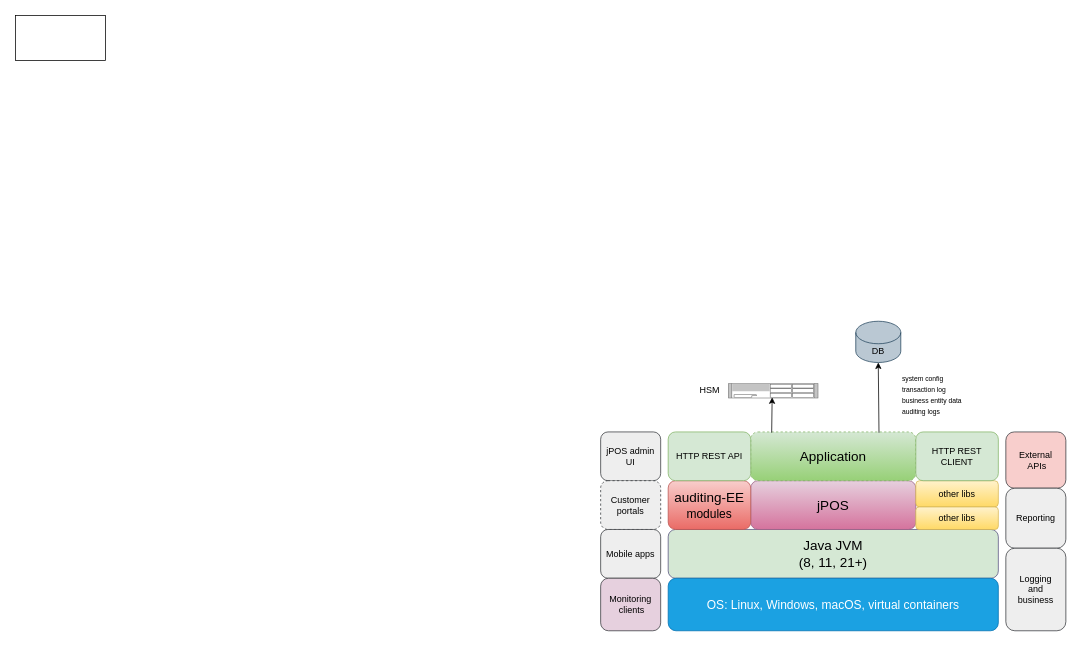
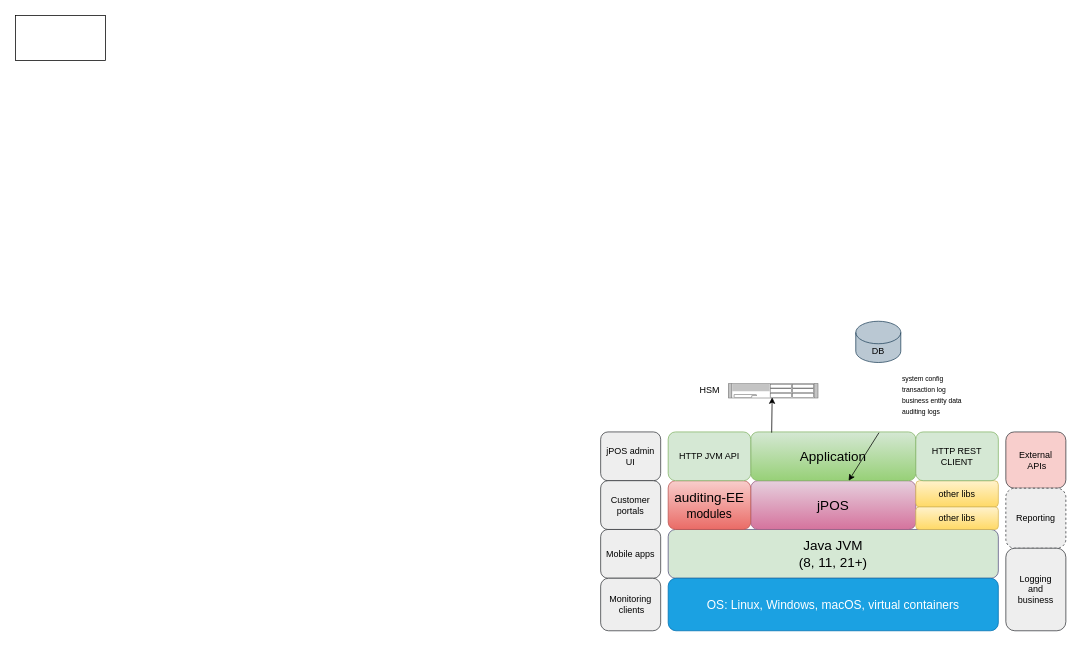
  <mxCell id="0" />
  <mxCell id="1" parent="0" />
  <mxCell id="2" value="&lt;div&gt;&lt;font style=&quot;font-size: 18px;&quot;&gt;Java JVM&lt;/font&gt;&lt;/div&gt;&lt;div&gt;&lt;font style=&quot;font-size: 18px;&quot;&gt;(8, 11, 21+)&lt;br&gt;&lt;/font&gt;&lt;/div&gt;" style="rounded=1;whiteSpace=wrap;html=1;fillColor=#d5e8d4;strokeColor=#56517e;" vertex="1" parent="1"><mxGeometry x="890" y="705" width="440" height="65" as="geometry" /></mxCell>
  <mxCell id="3" value="&lt;font size=&quot;3&quot;&gt;OS: Linux, Windows, macOS, virtual containers&lt;/font&gt;" style="rounded=1;whiteSpace=wrap;html=1;fillColor=#1ba1e2;strokeColor=#006EAF;fontColor=#ffffff;" vertex="1" parent="1"><mxGeometry x="890" y="770" width="440" height="70" as="geometry" /></mxCell>
  <mxCell id="4" value="&lt;font style=&quot;font-size: 18px;&quot;&gt;jPOS&lt;/font&gt;" style="rounded=1;whiteSpace=wrap;html=1;fillColor=#e6d0de;gradientColor=#d5739d;strokeColor=#996185;" vertex="1" parent="1"><mxGeometry x="1000" y="640" width="220" height="65" as="geometry" /></mxCell>
  <mxCell id="5" value="&lt;div&gt;&lt;font style=&quot;font-size: 18px;&quot;&gt;auditing-EE&lt;/font&gt;&lt;/div&gt;&lt;div&gt;&lt;font size=&quot;3&quot;&gt;modules&lt;/font&gt;&lt;/div&gt;" style="rounded=1;whiteSpace=wrap;html=1;fillColor=#f8cecc;gradientColor=#ea6b66;strokeColor=#b85450;" vertex="1" parent="1"><mxGeometry x="890" y="640" width="110" height="65" as="geometry" /></mxCell>
  <mxCell id="6" value="other libs" style="rounded=1;whiteSpace=wrap;html=1;fillColor=#fff2cc;gradientColor=#ffd966;strokeColor=#d6b656;" vertex="1" parent="1"><mxGeometry x="1220" y="640" width="110" height="35" as="geometry" /></mxCell>
- <mxCell id="7" value="&lt;font style=&quot;font-size: 18px;&quot;&gt;Application&lt;/font&gt;" style="rounded=1;whiteSpace=wrap;html=1;fillColor=#d5e8d4;gradientColor=#97d077;strokeColor=#82b366;dashed=1;" vertex="1" parent="1"><mxGeometry x="1000" y="575" width="220" height="65" as="geometry" /></mxCell>
- <mxCell id="8" value="HTTP REST API" style="rounded=1;whiteSpace=wrap;html=1;fillColor=#d5e8d4;strokeColor=#82b366;" vertex="1" parent="1"><mxGeometry x="890" y="575" width="110" height="65" as="geometry" /></mxCell>
+ <mxCell id="7" value="&lt;font style=&quot;font-size: 18px;&quot;&gt;Application&lt;/font&gt;" style="rounded=1;whiteSpace=wrap;html=1;fillColor=#d5e8d4;gradientColor=#97d077;strokeColor=#82b366;" vertex="1" parent="1"><mxGeometry x="1000" y="575" width="220" height="65" as="geometry" /></mxCell>
+ <mxCell id="8" value="HTTP JVM API" style="rounded=1;whiteSpace=wrap;html=1;fillColor=#d5e8d4;strokeColor=#82b366;" vertex="1" parent="1"><mxGeometry x="890" y="575" width="110" height="65" as="geometry" /></mxCell>
  <mxCell id="9" value="&lt;div&gt;HTTP REST CLIENT&lt;br&gt;&lt;/div&gt;" style="rounded=1;whiteSpace=wrap;html=1;fillColor=#d5e8d4;strokeColor=#82b366;" vertex="1" parent="1"><mxGeometry x="1220" y="575" width="110" height="65" as="geometry" /></mxCell>
  <mxCell id="10" value="other libs" style="rounded=1;whiteSpace=wrap;html=1;fillColor=#fff2cc;gradientColor=#ffd966;strokeColor=#d6b656;" vertex="1" parent="1"><mxGeometry x="1220" y="675" width="110" height="30" as="geometry" /></mxCell>
  <mxCell id="11" value="DB" style="shape=cylinder3;whiteSpace=wrap;html=1;boundedLbl=1;backgroundOutline=1;size=15;fillColor=#bac8d3;strokeColor=#23445d;" vertex="1" parent="1"><mxGeometry x="1140" y="427.5" width="60" height="55" as="geometry" /></mxCell>
- <mxCell id="12" value="" style="endArrow=classic;html=1;rounded=0;entryX=0.5;entryY=1;entryDx=0;entryDy=0;entryPerimeter=0;exitX=0.777;exitY=0.015;exitDx=0;exitDy=0;exitPerimeter=0;" edge="1" parent="1" source="7" target="11"><mxGeometry width="50" height="50" relative="1" as="geometry"><mxPoint x="1170" y="570" as="sourcePoint" /><mxPoint x="1210" y="765" as="targetPoint" /></mxGeometry></mxCell>
+ <mxCell id="12" value="" style="endArrow=classic;html=1;rounded=0;exitX=0.777;exitY=0.015;exitDx=0;exitDy=0;exitPerimeter=0;" edge="1" parent="1" source="7" target="4"><mxGeometry width="50" height="50" relative="1" as="geometry"><mxPoint x="1170" y="570" as="sourcePoint" /><mxPoint x="1210" y="765" as="targetPoint" /></mxGeometry></mxCell>
  <mxCell id="13" value="" style="shape=mxgraph.rack.cisco.cisco_wae-7371;html=1;labelPosition=right;align=left;spacingLeft=15;dashed=0;shadow=0;fillColor=#ffffff;" vertex="1" parent="1"><mxGeometry x="970" y="510" width="120" height="20" as="geometry" /></mxCell>
  <mxCell id="14" value="HSM" style="text;html=1;align=center;verticalAlign=middle;resizable=0;points=[];autosize=1;strokeColor=none;fillColor=none;" vertex="1" parent="1"><mxGeometry x="920" y="505" width="50" height="30" as="geometry" /></mxCell>
  <mxCell id="15" value="" style="endArrow=classic;html=1;rounded=0;entryX=0.488;entryY=0.948;entryDx=0;entryDy=0;entryPerimeter=0;exitX=0.127;exitY=0.015;exitDx=0;exitDy=0;exitPerimeter=0;" edge="1" parent="1" source="7" target="13"><mxGeometry width="50" height="50" relative="1" as="geometry"><mxPoint x="1020" y="570" as="sourcePoint" /><mxPoint x="1100" y="725" as="targetPoint" /></mxGeometry></mxCell>
  <mxCell id="16" value="" style="rounded=0;whiteSpace=wrap;html=1;" vertex="1" parent="1"><mxGeometry x="20" y="20" width="120" height="60" as="geometry" /></mxCell>
  <mxCell id="17" value="" style="group" vertex="1" connectable="0" parent="1"><mxGeometry x="800" y="575" width="80" height="265" as="geometry" /></mxCell>
  <mxCell id="18" value="&lt;div&gt;jPOS admin&lt;/div&gt;&lt;div&gt;UI&lt;br&gt;&lt;/div&gt;" style="rounded=1;whiteSpace=wrap;html=1;fillColor=#eeeeee;strokeColor=#36393d;" vertex="1" parent="17"><mxGeometry width="80" height="65" as="geometry" /></mxCell>
- <mxCell id="19" value="Customer portals" style="rounded=1;whiteSpace=wrap;html=1;fillColor=#eeeeee;strokeColor=#36393d;dashed=1;" vertex="1" parent="17"><mxGeometry y="65" width="80" height="65" as="geometry" /></mxCell>
+ <mxCell id="19" value="Customer portals" style="rounded=1;whiteSpace=wrap;html=1;fillColor=#eeeeee;strokeColor=#36393d;" vertex="1" parent="17"><mxGeometry y="65" width="80" height="65" as="geometry" /></mxCell>
  <mxCell id="20" value="Mobile apps" style="rounded=1;whiteSpace=wrap;html=1;fillColor=#eeeeee;strokeColor=#36393d;" vertex="1" parent="17"><mxGeometry y="130" width="80" height="65" as="geometry" /></mxCell>
- <mxCell id="21" value="&lt;div&gt;Monitoring&lt;/div&gt;&lt;div&gt;&amp;nbsp;clients&lt;/div&gt;" style="rounded=1;whiteSpace=wrap;html=1;fillColor=#e6d0de;strokeColor=#36393d;" vertex="1" parent="17"><mxGeometry y="195" width="80" height="70" as="geometry" /></mxCell>
+ <mxCell id="21" value="&lt;div&gt;Monitoring&lt;/div&gt;&lt;div&gt;&amp;nbsp;clients&lt;/div&gt;" style="rounded=1;whiteSpace=wrap;html=1;fillColor=#eeeeee;strokeColor=#36393d;" vertex="1" parent="17"><mxGeometry y="195" width="80" height="70" as="geometry" /></mxCell>
  <mxCell id="22" value="&lt;div align=&quot;left&quot;&gt;&lt;font style=&quot;font-size: 9px;&quot;&gt;system config&lt;/font&gt;&lt;/div&gt;&lt;div align=&quot;left&quot;&gt;&lt;font style=&quot;font-size: 9px;&quot;&gt;transaction log&lt;/font&gt;&lt;/div&gt;&lt;div align=&quot;left&quot;&gt;&lt;font style=&quot;font-size: 9px;&quot;&gt;business entity data&lt;/font&gt;&lt;/div&gt;&lt;div align=&quot;left&quot;&gt;&lt;font style=&quot;font-size: 9px;&quot;&gt;auditing logs&lt;br&gt;&lt;/font&gt;&lt;/div&gt;" style="text;html=1;align=left;verticalAlign=middle;resizable=0;points=[];autosize=1;strokeColor=none;fillColor=none;" vertex="1" parent="1"><mxGeometry x="1200" y="490" width="100" height="70" as="geometry" /></mxCell>
  <mxCell id="23" value="&lt;div&gt;External&lt;/div&gt;&lt;div&gt;&amp;nbsp;APIs&lt;/div&gt;" style="rounded=1;whiteSpace=wrap;html=1;fillColor=#f8cecc;strokeColor=#36393d;movable=1;resizable=1;rotatable=1;deletable=1;editable=1;locked=0;connectable=1;" vertex="1" parent="1"><mxGeometry x="1340" y="575" width="80" height="75" as="geometry" /></mxCell>
- <mxCell id="24" value="Reporting " style="rounded=1;whiteSpace=wrap;html=1;fillColor=#eeeeee;strokeColor=#36393d;" vertex="1" parent="1"><mxGeometry x="1340" y="650" width="80" height="80" as="geometry" /></mxCell>
+ <mxCell id="24" value="Reporting " style="rounded=1;whiteSpace=wrap;html=1;fillColor=#eeeeee;strokeColor=#36393d;dashed=1;" vertex="1" parent="1"><mxGeometry x="1340" y="650" width="80" height="80" as="geometry" /></mxCell>
  <mxCell id="25" value="&lt;div&gt;Logging&lt;/div&gt;&lt;div&gt;and&lt;/div&gt;&lt;div&gt;business&lt;br&gt;&lt;/div&gt;" style="rounded=1;whiteSpace=wrap;html=1;fillColor=#eeeeee;strokeColor=#36393d;" vertex="1" parent="1"><mxGeometry x="1340" y="730" width="80" height="110" as="geometry" /></mxCell>
